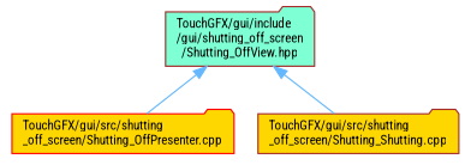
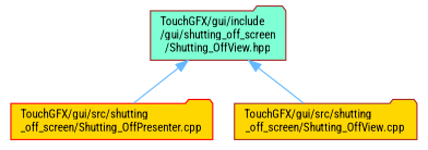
  digraph {
    fontname="Roboto Condensed"
    node [color=brown fillcolor=gold fontname="Roboto Condensed" fontsize=10 shape=folder style=filled]
    edge [color=steelblue1 dir=back fontname="Roboto Condensed" fontsize=10 labelfontname=Helvetica labelfontsize=10 style=solid]
    n1 [fillcolor=aquamarine fontcolor=black height=0.2 label="TouchGFX/gui/include\l/gui/shutting_off_screen\l/Shutting_OffView.hpp" width=0.4]
    n2 [color=red height=0.2 label="TouchGFX/gui/src/shutting\l_off_screen/Shutting_OffPresenter.cpp" width=0.4]
-   n3 [height=0.2 label="TouchGFX/gui/src/shutting\l_off_screen/Shutting_Shutting.cpp" width=0.4]
+   n3 [height=0.2 label="TouchGFX/gui/src/shutting\l_off_screen/Shutting_OffView.cpp" width=0.4]
    n1 -> n2
    n1 -> n3
  }
